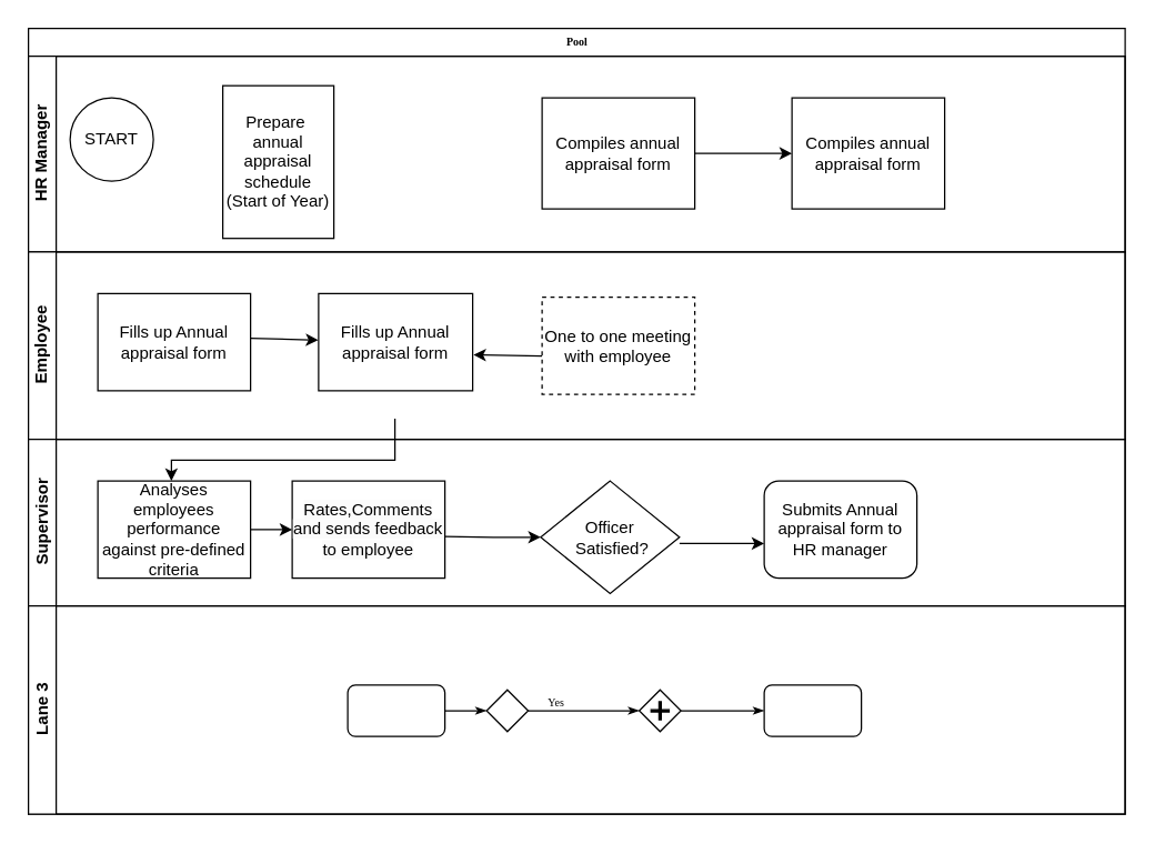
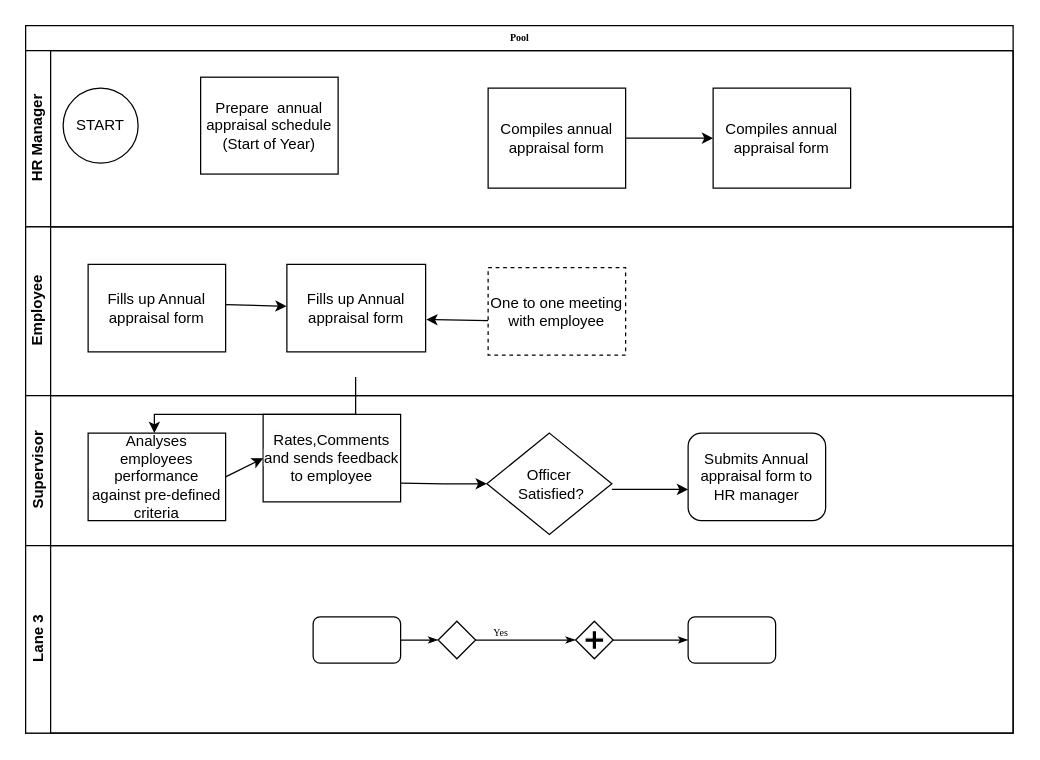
  <mxCell id="0" />
  <mxCell id="1" parent="0" />
  <mxCell id="2" value="Pool" style="swimlane;html=1;childLayout=stackLayout;horizontal=1;startSize=20;horizontalStack=0;rounded=0;shadow=0;labelBackgroundColor=none;strokeWidth=1;fontFamily=Verdana;fontSize=8;align=center;" parent="1" vertex="1"><mxGeometry x="20" y="20" width="790" height="566" as="geometry" /></mxCell>
  <mxCell id="3" value="HR Manager" style="swimlane;html=1;startSize=20;horizontal=0;" vertex="1" parent="2"><mxGeometry y="20" width="790" height="141" as="geometry" /></mxCell>
  <mxCell id="4" value="START" style="ellipse;whiteSpace=wrap;html=1;" vertex="1" parent="3"><mxGeometry x="30" y="30" width="60" height="60" as="geometry" /></mxCell>
- <mxCell id="5" value="Prepare&amp;nbsp; annual appraisal schedule (Start of Year)" style="rounded=0;whiteSpace=wrap;html=1;fontFamily=Helvetica;fontSize=12;fontColor=#000000;align=center;" vertex="1" parent="3"><mxGeometry x="140" y="21.25" width="80" height="110" as="geometry" /></mxCell>
+ <mxCell id="5" value="Prepare&amp;nbsp; annual appraisal schedule (Start of Year)" style="rounded=0;whiteSpace=wrap;html=1;fontFamily=Helvetica;fontSize=12;fontColor=#000000;align=center;" vertex="1" parent="3"><mxGeometry x="140" y="21.25" width="110" height="77.5" as="geometry" /></mxCell>
  <mxCell id="6" value="Compiles annual appraisal form" style="rounded=0;whiteSpace=wrap;html=1;fontFamily=Helvetica;fontSize=12;fontColor=#000000;align=center;" vertex="1" parent="3"><mxGeometry x="370" y="30" width="110" height="80" as="geometry" /></mxCell>
  <mxCell id="7" value="Compiles annual appraisal form" style="rounded=0;whiteSpace=wrap;html=1;fontFamily=Helvetica;fontSize=12;fontColor=#000000;align=center;" vertex="1" parent="3"><mxGeometry x="550" y="30" width="110" height="80" as="geometry" /></mxCell>
  <mxCell id="8" value="" style="edgeStyle=orthogonalEdgeStyle;rounded=0;orthogonalLoop=1;jettySize=auto;html=1;endArrow=classic;endFill=1;" edge="1" parent="3" source="6" target="7"><mxGeometry relative="1" as="geometry"><mxPoint x="630" y="175" as="sourcePoint" /><mxPoint x="860" y="165" as="targetPoint" /></mxGeometry></mxCell>
  <mxCell id="9" value="Employee" style="swimlane;html=1;startSize=20;horizontal=0;" vertex="1" parent="2"><mxGeometry y="161" width="790" height="135" as="geometry" /></mxCell>
  <mxCell id="10" value="Fills up Annual appraisal form" style="rounded=0;whiteSpace=wrap;html=1;fontFamily=Helvetica;fontSize=12;fontColor=#000000;align=center;" vertex="1" parent="9"><mxGeometry x="50" y="30" width="110" height="70" as="geometry" /></mxCell>
  <mxCell id="11" value="Fills up Annual appraisal form" style="rounded=0;whiteSpace=wrap;html=1;fontFamily=Helvetica;fontSize=12;fontColor=#000000;align=center;" vertex="1" parent="9"><mxGeometry x="209" y="30" width="111" height="70" as="geometry" /></mxCell>
  <mxCell id="12" value="" style="endArrow=classic;html=1;rounded=0;entryX=-0.002;entryY=0.479;entryDx=0;entryDy=0;entryPerimeter=0;" edge="1" parent="9" target="11"><mxGeometry width="50" height="50" relative="1" as="geometry"><mxPoint x="160" y="62.24" as="sourcePoint" /><mxPoint x="209.666" y="67.76" as="targetPoint" /></mxGeometry></mxCell>
  <mxCell id="13" value="One to one meeting with employee" style="rounded=0;whiteSpace=wrap;html=1;fontFamily=Helvetica;fontSize=12;fontColor=#000000;align=center;dashed=1;" vertex="1" parent="9"><mxGeometry x="370" y="32.5" width="110" height="70" as="geometry" /></mxCell>
  <mxCell id="14" value="" style="endArrow=classic;html=1;rounded=0;entryX=1.005;entryY=0.631;entryDx=0;entryDy=0;entryPerimeter=0;" edge="1" parent="9" target="11"><mxGeometry width="50" height="50" relative="1" as="geometry"><mxPoint x="370" y="75" as="sourcePoint" /><mxPoint x="420" y="25" as="targetPoint" /></mxGeometry></mxCell>
  <mxCell id="15" value="Supervisor" style="swimlane;html=1;startSize=20;horizontal=0;" vertex="1" parent="2"><mxGeometry y="296" width="790" height="120" as="geometry" /></mxCell>
  <mxCell id="16" value="Analyses employees performance against pre-defined criteria" style="rounded=0;whiteSpace=wrap;html=1;fontFamily=Helvetica;fontSize=12;fontColor=#000000;align=center;" vertex="1" parent="15"><mxGeometry x="50" y="30" width="110" height="70" as="geometry" /></mxCell>
- <mxCell id="17" value="&lt;span style=&quot;color: rgb(0, 0, 0); font-family: Helvetica; font-size: 12px; font-style: normal; font-variant-ligatures: normal; font-variant-caps: normal; font-weight: 400; letter-spacing: normal; orphans: 2; text-align: center; text-indent: 0px; text-transform: none; widows: 2; word-spacing: 0px; -webkit-text-stroke-width: 0px; background-color: rgb(251, 251, 251); text-decoration-thickness: initial; text-decoration-style: initial; text-decoration-color: initial; float: none; display: inline !important;&quot;&gt;Rates,Comments and sends feedback to employee&lt;/span&gt;" style="rounded=0;whiteSpace=wrap;html=1;fontFamily=Helvetica;fontSize=12;fontColor=#000000;align=center;" vertex="1" parent="15"><mxGeometry x="190" y="30" width="110" height="70" as="geometry" /></mxCell>
+ <mxCell id="17" value="&lt;span style=&quot;color: rgb(0, 0, 0); font-family: Helvetica; font-size: 12px; font-style: normal; font-variant-ligatures: normal; font-variant-caps: normal; font-weight: 400; letter-spacing: normal; orphans: 2; text-align: center; text-indent: 0px; text-transform: none; widows: 2; word-spacing: 0px; -webkit-text-stroke-width: 0px; background-color: rgb(251, 251, 251); text-decoration-thickness: initial; text-decoration-style: initial; text-decoration-color: initial; float: none; display: inline !important;&quot;&gt;Rates,Comments and sends feedback to employee&lt;/span&gt;" style="rounded=0;whiteSpace=wrap;html=1;fontFamily=Helvetica;fontSize=12;fontColor=#000000;align=center;" vertex="1" parent="15"><mxGeometry x="190" y="15" width="110" height="70" as="geometry" /></mxCell>
  <mxCell id="18" value="Submits Annual appraisal form to HR manager" style="whiteSpace=wrap;html=1;fontFamily=Helvetica;fontSize=12;fontColor=#000000;align=center;rounded=1;" vertex="1" parent="15"><mxGeometry x="530" y="30" width="110" height="70" as="geometry" /></mxCell>
  <mxCell id="19" value="" style="endArrow=classic;html=1;rounded=0;exitX=0.5;exitY=1;exitDx=0;exitDy=0;" edge="1" parent="15"><mxGeometry width="50" height="50" relative="1" as="geometry"><mxPoint x="264" y="-15" as="sourcePoint" /><mxPoint x="103" y="30" as="targetPoint" /><Array as="points"><mxPoint x="264" y="15" /><mxPoint x="218" y="15" /><mxPoint x="178" y="15" /><mxPoint x="139" y="15" /><mxPoint x="103" y="15" /></Array></mxGeometry></mxCell>
  <mxCell id="20" value="" style="endArrow=classic;html=1;rounded=0;entryX=0;entryY=0.5;entryDx=0;entryDy=0;" edge="1" parent="15" target="17"><mxGeometry width="50" height="50" relative="1" as="geometry"><mxPoint x="160" y="65" as="sourcePoint" /><mxPoint x="210" y="15" as="targetPoint" /></mxGeometry></mxCell>
  <mxCell id="21" value="Officer&lt;br&gt;&amp;nbsp;Satisfied?" style="rhombus;whiteSpace=wrap;html=1;fontFamily=Helvetica;fontSize=12;fontColor=#000000;align=center;" vertex="1" parent="15"><mxGeometry x="369" y="30" width="100" height="81" as="geometry" /></mxCell>
  <mxCell id="22" value="" style="edgeStyle=orthogonalEdgeStyle;rounded=0;orthogonalLoop=1;jettySize=auto;html=1;endArrow=classic;endFill=1;entryX=0;entryY=0.5;entryDx=0;entryDy=0;" edge="1" parent="15" target="21"><mxGeometry relative="1" as="geometry"><mxPoint x="300" y="70.083" as="sourcePoint" /><mxPoint x="365.043" y="-0.003" as="targetPoint" /></mxGeometry></mxCell>
  <mxCell id="23" value="" style="endArrow=classic;html=1;rounded=0;" edge="1" parent="15"><mxGeometry width="50" height="50" relative="1" as="geometry"><mxPoint x="469" y="75" as="sourcePoint" /><mxPoint x="530" y="75" as="targetPoint" /></mxGeometry></mxCell>
  <mxCell id="24" value="Lane 3" style="swimlane;html=1;startSize=20;horizontal=0;" vertex="1" parent="2"><mxGeometry y="416" width="790" height="150" as="geometry" /></mxCell>
  <mxCell id="25" style="edgeStyle=orthogonalEdgeStyle;rounded=0;html=1;labelBackgroundColor=none;startArrow=none;startFill=0;startSize=5;endArrow=classicThin;endFill=1;endSize=5;jettySize=auto;orthogonalLoop=1;strokeWidth=1;fontFamily=Verdana;fontSize=8;" edge="1" parent="24" source="26" target="28"><mxGeometry relative="1" as="geometry" /></mxCell>
  <mxCell id="26" value="" style="rounded=1;whiteSpace=wrap;html=1;shadow=0;labelBackgroundColor=none;strokeWidth=1;fontFamily=Verdana;fontSize=8;align=center;" vertex="1" parent="24"><mxGeometry x="230" y="57.0" width="70" height="37" as="geometry" /></mxCell>
  <mxCell id="27" value="Yes" style="edgeStyle=orthogonalEdgeStyle;rounded=0;html=1;entryX=0;entryY=0.5;labelBackgroundColor=none;startArrow=none;startFill=0;startSize=5;endArrow=classicThin;endFill=1;endSize=5;jettySize=auto;orthogonalLoop=1;strokeWidth=1;fontFamily=Verdana;fontSize=8" edge="1" parent="24" source="28" target="30"><mxGeometry x="-0.501" y="6" relative="1" as="geometry"><mxPoint as="offset" /></mxGeometry></mxCell>
  <mxCell id="28" value="" style="strokeWidth=1;html=1;shape=mxgraph.flowchart.decision;whiteSpace=wrap;rounded=1;shadow=0;labelBackgroundColor=none;fontFamily=Verdana;fontSize=8;align=center;" vertex="1" parent="24"><mxGeometry x="330" y="60.5" width="30" height="30" as="geometry" /></mxCell>
  <mxCell id="29" style="edgeStyle=orthogonalEdgeStyle;rounded=0;html=1;labelBackgroundColor=none;startArrow=none;startFill=0;startSize=5;endArrow=classicThin;endFill=1;endSize=5;jettySize=auto;orthogonalLoop=1;strokeColor=#000000;strokeWidth=1;fontFamily=Verdana;fontSize=8;fontColor=#000000;" edge="1" parent="24" source="30" target="31"><mxGeometry relative="1" as="geometry" /></mxCell>
  <mxCell id="30" value="" style="shape=mxgraph.bpmn.shape;html=1;verticalLabelPosition=bottom;labelBackgroundColor=#ffffff;verticalAlign=top;perimeter=rhombusPerimeter;background=gateway;outline=none;symbol=parallelGw;rounded=1;shadow=0;strokeWidth=1;fontFamily=Verdana;fontSize=8;align=center;" vertex="1" parent="24"><mxGeometry x="440" y="60.5" width="30" height="30" as="geometry" /></mxCell>
  <mxCell id="31" value="" style="rounded=1;whiteSpace=wrap;html=1;shadow=0;labelBackgroundColor=none;strokeWidth=1;fontFamily=Verdana;fontSize=8;align=center;" vertex="1" parent="24"><mxGeometry x="530" y="57" width="70" height="37" as="geometry" /></mxCell>
